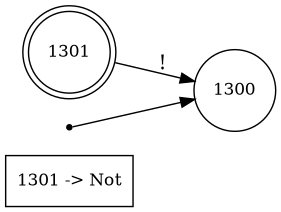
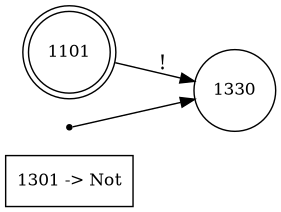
  digraph {
    rankdir=LR
    node [fontsize=12 color=black]
    n1 [label="1301 -> Not" shape=rectangle color=""]
-   n2 [label=1300 shape=circle]
-   n3 [label=1301 shape=doublecircle]
+   n2 [label=1330 shape=circle]
+   n3 [label=1101 shape=doublecircle]
    n4 [label=1301 shape=point]
    n3 -> n2 [label="!"]
    n4 -> n2
  }
